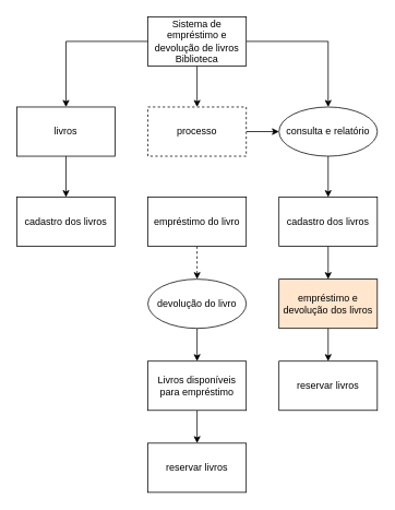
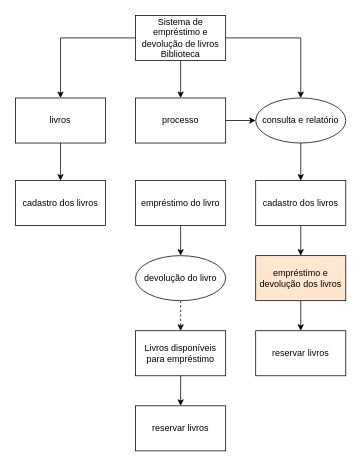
  <mxCell id="0" />
  <mxCell id="1" parent="0" />
  <mxCell id="2" style="edgeStyle=orthogonalEdgeStyle;rounded=0;orthogonalLoop=1;jettySize=auto;html=1;entryX=0.5;entryY=0;entryDx=0;entryDy=0;" edge="1" parent="1" source="5" target="11"><mxGeometry relative="1" as="geometry" /></mxCell>
  <mxCell id="3" style="edgeStyle=orthogonalEdgeStyle;rounded=0;orthogonalLoop=1;jettySize=auto;html=1;entryX=0.5;entryY=0;entryDx=0;entryDy=0;" edge="1" parent="1" source="5" target="7"><mxGeometry relative="1" as="geometry" /></mxCell>
  <mxCell id="4" style="edgeStyle=orthogonalEdgeStyle;rounded=0;orthogonalLoop=1;jettySize=auto;html=1;" edge="1" parent="1" source="5" target="9"><mxGeometry relative="1" as="geometry" /></mxCell>
  <mxCell id="5" value="Sistema de empréstimo e devolução de livros Biblioteca" style="rounded=0;whiteSpace=wrap;html=1;" vertex="1" parent="1"><mxGeometry x="180" y="20" width="120" height="60" as="geometry" /></mxCell>
  <mxCell id="6" style="edgeStyle=orthogonalEdgeStyle;rounded=0;orthogonalLoop=1;jettySize=auto;html=1;entryX=0;entryY=0.5;entryDx=0;entryDy=0;" edge="1" parent="1" source="7" target="9"><mxGeometry relative="1" as="geometry" /></mxCell>
- <mxCell id="7" value="processo" style="rounded=0;whiteSpace=wrap;html=1;dashed=1;" vertex="1" parent="1"><mxGeometry x="180" y="130" width="120" height="60" as="geometry" /></mxCell>
+ <mxCell id="7" value="processo" style="rounded=0;whiteSpace=wrap;html=1;" vertex="1" parent="1"><mxGeometry x="180" y="130" width="120" height="60" as="geometry" /></mxCell>
  <mxCell id="8" style="edgeStyle=orthogonalEdgeStyle;rounded=0;orthogonalLoop=1;jettySize=auto;html=1;entryX=0.5;entryY=0;entryDx=0;entryDy=0;" edge="1" parent="1" source="9" target="21"><mxGeometry relative="1" as="geometry" /></mxCell>
  <mxCell id="9" value="consulta e relatório" style="ellipse;whiteSpace=wrap;html=1;" vertex="1" parent="1"><mxGeometry x="340" y="130" width="120" height="60" as="geometry" /></mxCell>
  <mxCell id="10" style="edgeStyle=orthogonalEdgeStyle;rounded=0;orthogonalLoop=1;jettySize=auto;html=1;entryX=0.5;entryY=0;entryDx=0;entryDy=0;" edge="1" parent="1" source="11" target="12"><mxGeometry relative="1" as="geometry" /></mxCell>
  <mxCell id="11" value="livros" style="rounded=0;whiteSpace=wrap;html=1;" vertex="1" parent="1"><mxGeometry x="20" y="130" width="120" height="60" as="geometry" /></mxCell>
  <mxCell id="12" value="cadastro dos livros" style="rounded=0;whiteSpace=wrap;html=1;" vertex="1" parent="1"><mxGeometry x="20" y="240" width="120" height="60" as="geometry" /></mxCell>
- <mxCell id="13" style="edgeStyle=orthogonalEdgeStyle;rounded=0;orthogonalLoop=1;jettySize=auto;html=1;entryX=0.5;entryY=0;entryDx=0;entryDy=0;dashed=1;" edge="1" parent="1" source="14" target="16"><mxGeometry relative="1" as="geometry" /></mxCell>
+ <mxCell id="13" style="edgeStyle=orthogonalEdgeStyle;rounded=0;orthogonalLoop=1;jettySize=auto;html=1;entryX=0.5;entryY=0;entryDx=0;entryDy=0;" edge="1" parent="1" source="14" target="16"><mxGeometry relative="1" as="geometry" /></mxCell>
  <mxCell id="14" value="empréstimo do livro" style="rounded=0;whiteSpace=wrap;html=1;" vertex="1" parent="1"><mxGeometry x="180" y="240" width="120" height="60" as="geometry" /></mxCell>
- <mxCell id="15" style="edgeStyle=orthogonalEdgeStyle;rounded=0;orthogonalLoop=1;jettySize=auto;html=1;entryX=0.5;entryY=0;entryDx=0;entryDy=0;" edge="1" parent="1" source="16" target="18"><mxGeometry relative="1" as="geometry" /></mxCell>
+ <mxCell id="15" style="edgeStyle=orthogonalEdgeStyle;rounded=0;orthogonalLoop=1;jettySize=auto;html=1;entryX=0.5;entryY=0;entryDx=0;entryDy=0;dashed=1;" edge="1" parent="1" source="16" target="18"><mxGeometry relative="1" as="geometry" /></mxCell>
  <mxCell id="16" value="devolução do livro" style="ellipse;whiteSpace=wrap;html=1;" vertex="1" parent="1"><mxGeometry x="180" y="340" width="120" height="60" as="geometry" /></mxCell>
  <mxCell id="17" style="edgeStyle=orthogonalEdgeStyle;rounded=0;orthogonalLoop=1;jettySize=auto;html=1;entryX=0.5;entryY=0;entryDx=0;entryDy=0;" edge="1" parent="1" source="18" target="19"><mxGeometry relative="1" as="geometry" /></mxCell>
  <mxCell id="18" value="Livros disponíveis para empréstimo" style="rounded=0;whiteSpace=wrap;html=1;" vertex="1" parent="1"><mxGeometry x="180" y="440" width="120" height="60" as="geometry" /></mxCell>
  <mxCell id="19" value="reservar livros" style="rounded=0;whiteSpace=wrap;html=1;" vertex="1" parent="1"><mxGeometry x="180" y="540" width="120" height="60" as="geometry" /></mxCell>
  <mxCell id="20" style="edgeStyle=orthogonalEdgeStyle;rounded=0;orthogonalLoop=1;jettySize=auto;html=1;entryX=0.5;entryY=0;entryDx=0;entryDy=0;" edge="1" parent="1" source="21" target="23"><mxGeometry relative="1" as="geometry" /></mxCell>
  <mxCell id="21" value="cadastro dos livros" style="rounded=0;whiteSpace=wrap;html=1;" vertex="1" parent="1"><mxGeometry x="340" y="240" width="120" height="60" as="geometry" /></mxCell>
  <mxCell id="22" style="edgeStyle=orthogonalEdgeStyle;rounded=0;orthogonalLoop=1;jettySize=auto;html=1;entryX=0.5;entryY=0;entryDx=0;entryDy=0;" edge="1" parent="1" source="23" target="24"><mxGeometry relative="1" as="geometry" /></mxCell>
  <mxCell id="23" value="empréstimo e devolução dos livros" style="rounded=0;whiteSpace=wrap;html=1;fillColor=#ffe6cc;" vertex="1" parent="1"><mxGeometry x="340" y="340" width="120" height="60" as="geometry" /></mxCell>
  <mxCell id="24" value="reservar livros" style="rounded=0;whiteSpace=wrap;html=1;" vertex="1" parent="1"><mxGeometry x="340" y="440" width="120" height="60" as="geometry" /></mxCell>
